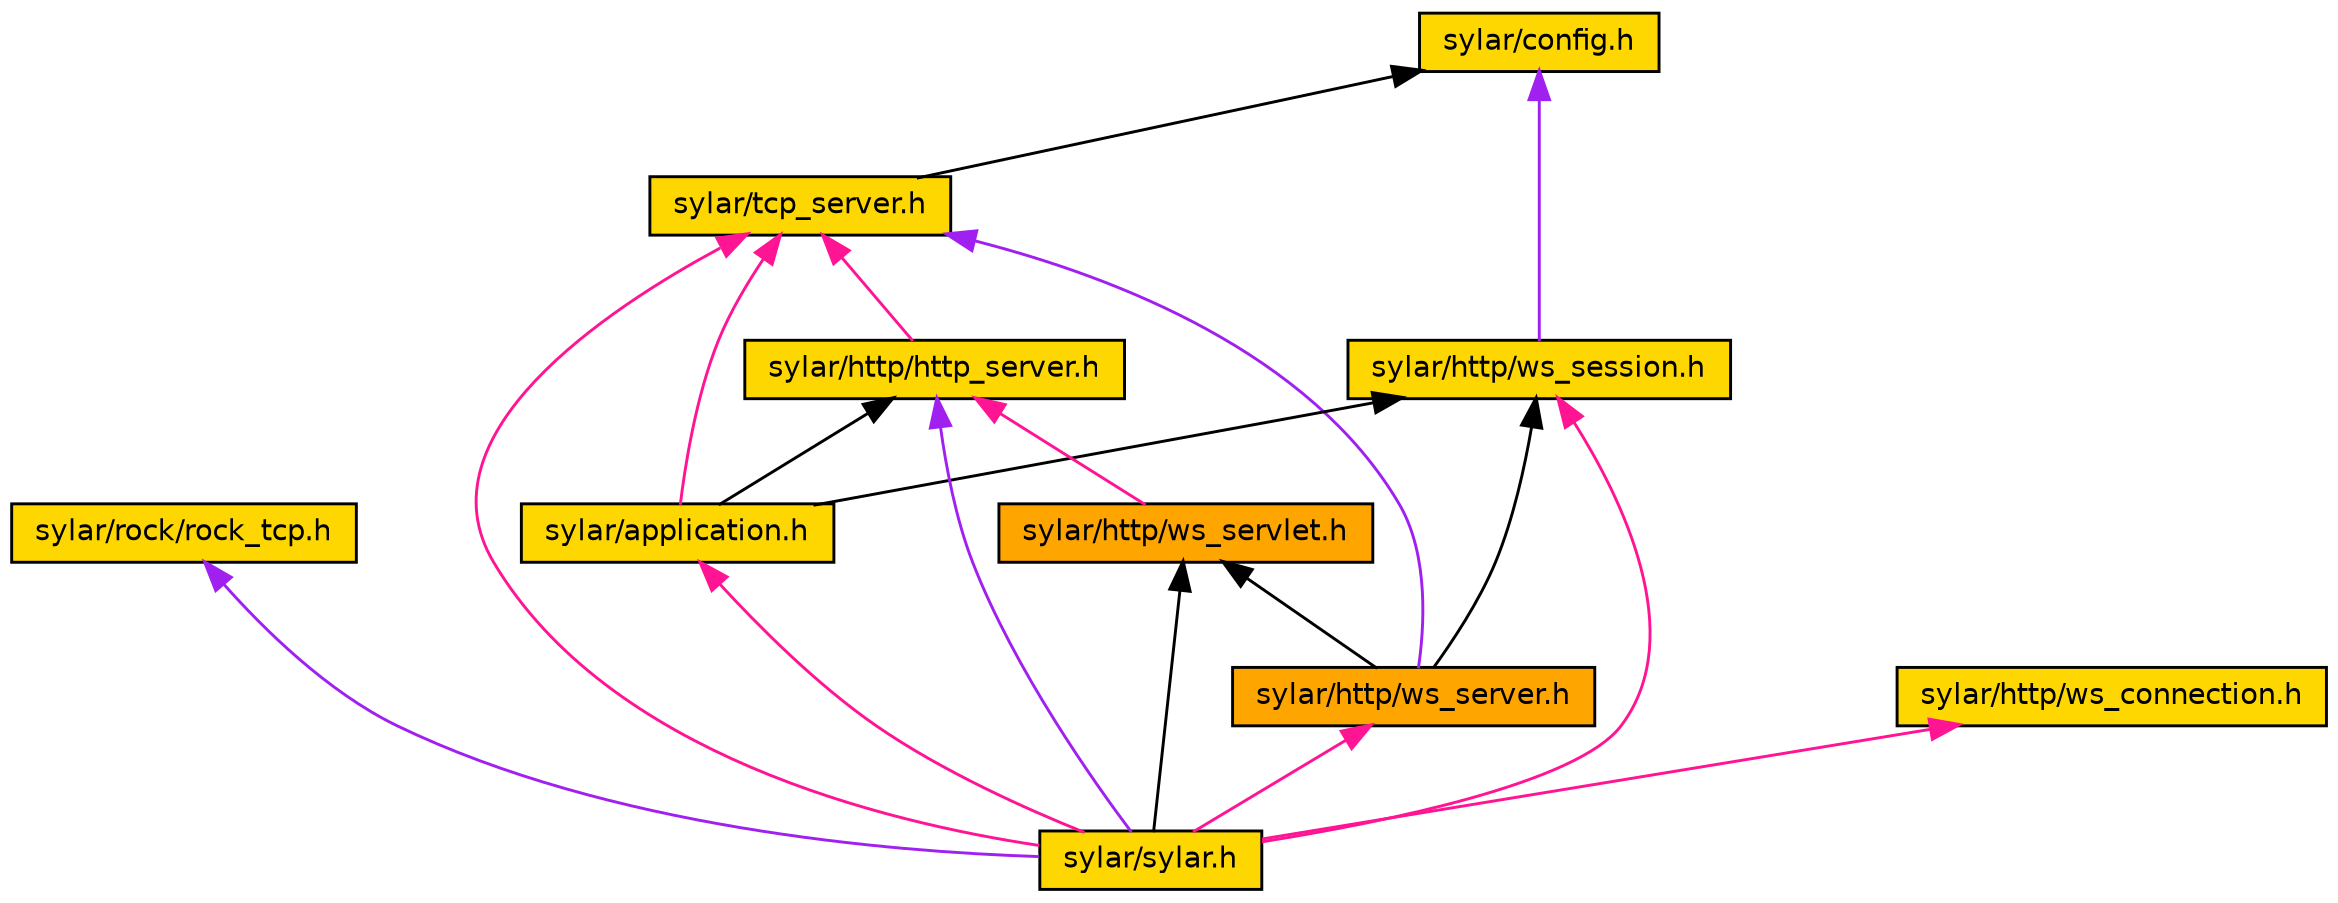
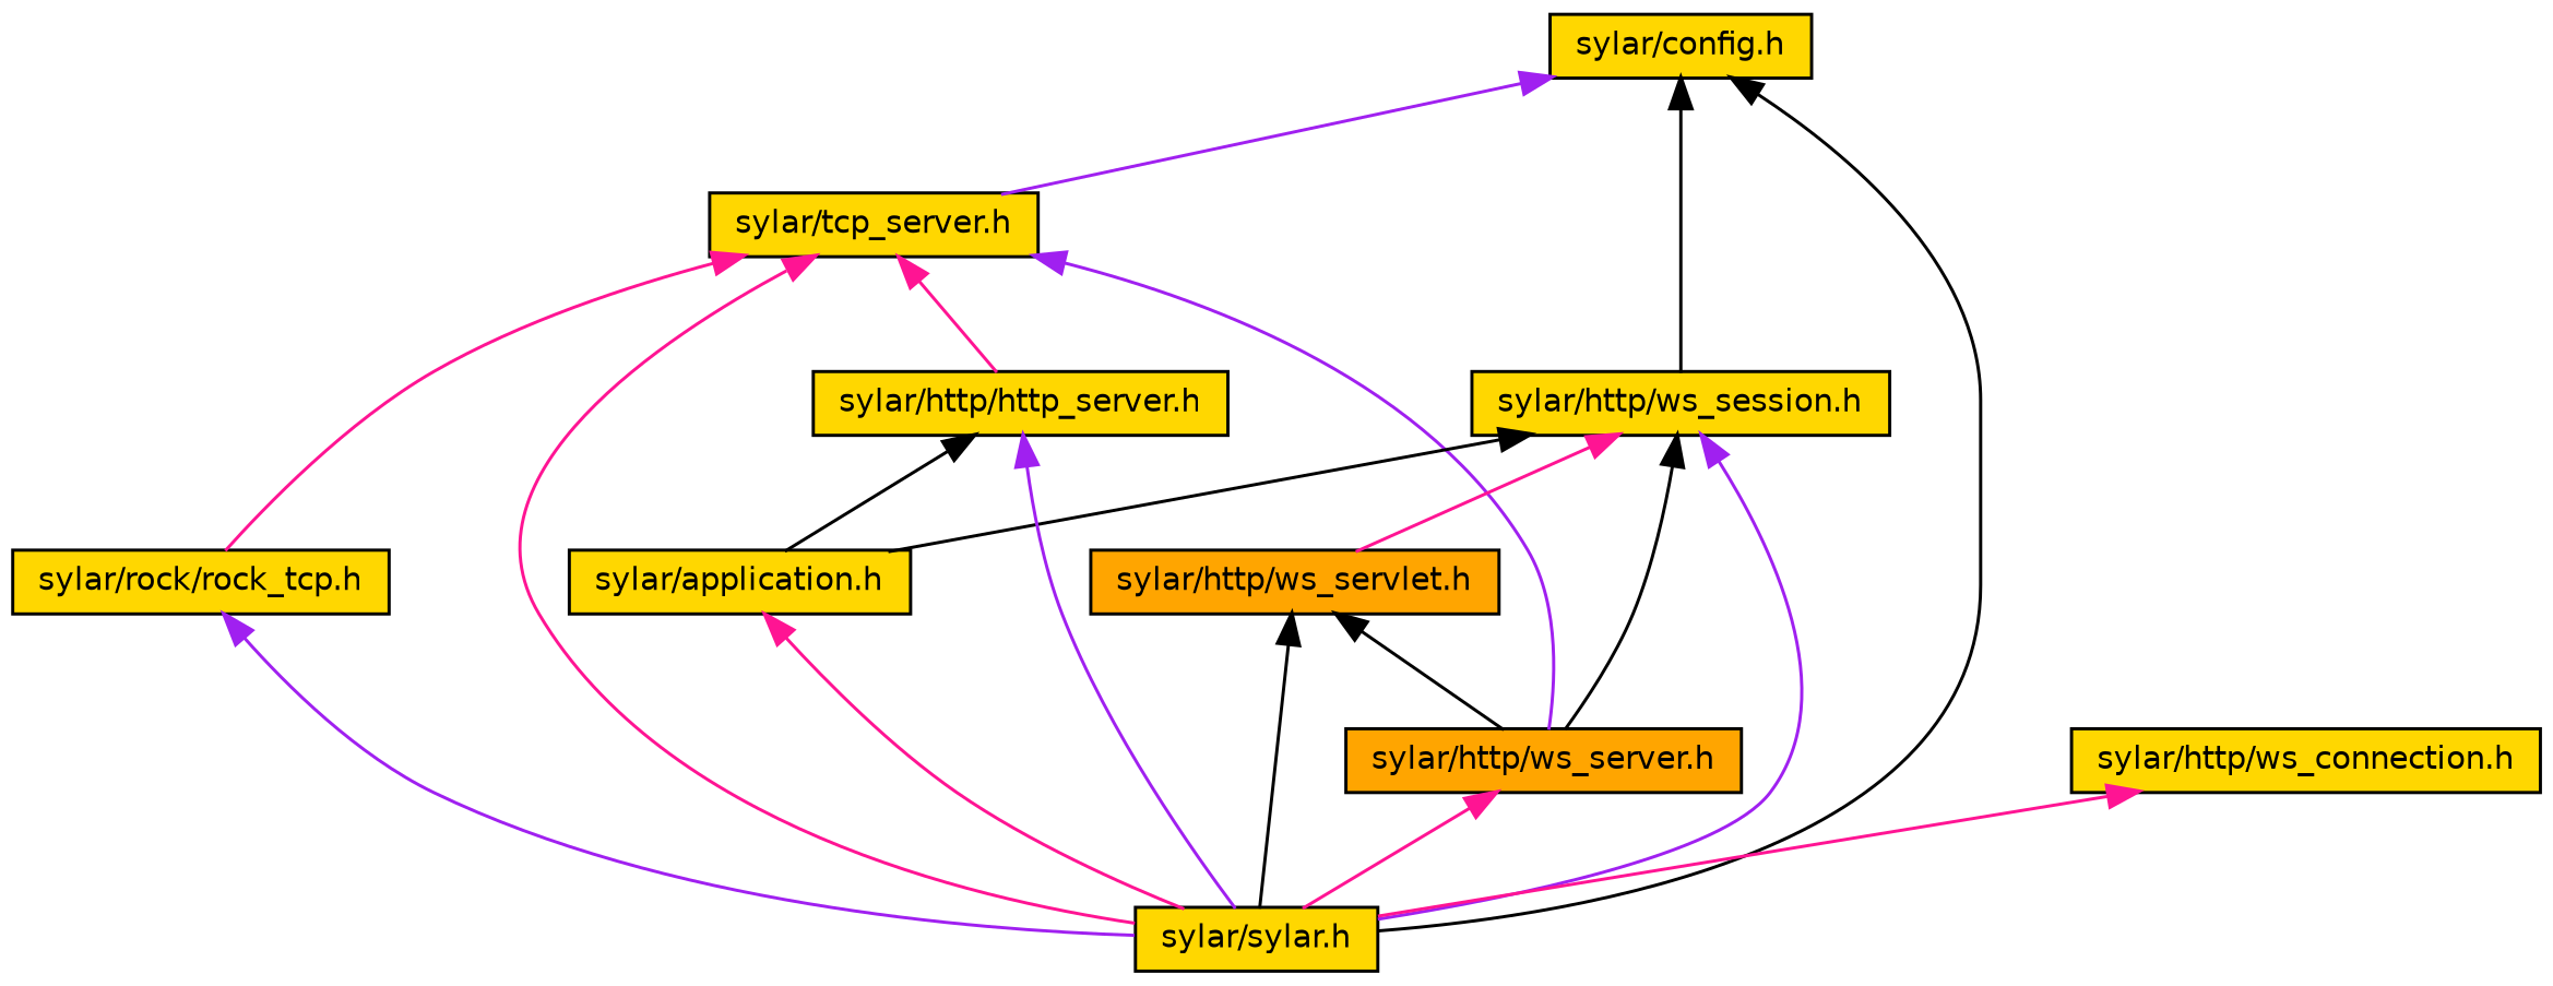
  digraph {
    node [color=black fillcolor=gold fontname=Helvetica fontsize=10 shape=record style=filled]
    edge [color=black dir=back fontname=Helvetica fontsize=10 labelfontname=Helvetica labelfontsize=10 style=solid]
    n1 [fontcolor=black height=0.2 label="sylar/config.h" width=0.4]
    n2 [height=0.2 label="sylar/tcp_server.h" width=0.4]
    n3 [height=0.2 label="sylar/sylar.h" width=0.4]
    n4 [height=0.2 label="sylar/http/ws_session.h" width=0.4]
    n5 [height=0.2 label="sylar/http/http_server.h" width=0.4]
    n6 [fillcolor=orange height=0.2 label="sylar/http/ws_server.h" width=0.4]
    n7 [height=0.2 label="sylar/rock/rock_tcp.h" width=0.4]
    n8 [height=0.2 label="sylar/application.h" width=0.4]
    n9 [fillcolor=orange height=0.2 label="sylar/http/ws_servlet.h" width=0.4]
    n10 [height=0.2 label="sylar/http/ws_connection.h" width=0.4]
-   n1 -> n2
-   n1 -> n4 [color=purple]
+   n1 -> n2 [color=purple]
+   n1 -> n3
+   n1 -> n4
    n2 -> n3 [color=deeppink]
    n2 -> n5 [color=deeppink]
    n2 -> n6 [color=purple]
-   n2 -> n8 [color=deeppink]
-   n4 -> n3 [color=deeppink]
+   n2 -> n7 [color=deeppink]
+   n4 -> n3 [color=purple]
    n4 -> n6
    n4 -> n8
-   n5 -> n9 [color=deeppink]
+   n4 -> n9 [color=deeppink]
    n5 -> n3 [color=purple]
    n5 -> n8
    n6 -> n3 [color=deeppink]
    n7 -> n3 [color=purple]
    n8 -> n3 [color=deeppink]
    n9 -> n3
    n9 -> n6
    n10 -> n3 [color=deeppink]
  }
